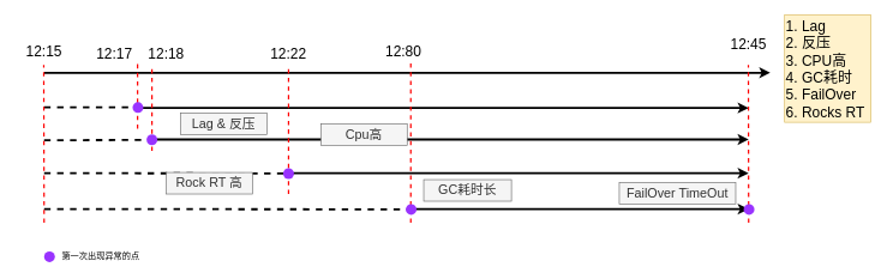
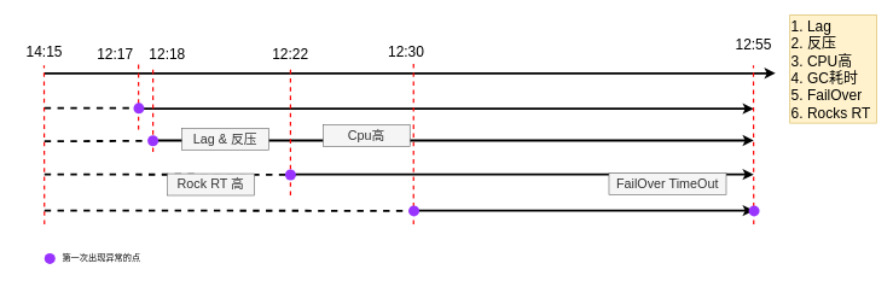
  <mxCell id="0" />
  <mxCell id="1" parent="0" />
  <mxCell id="2" value="" style="endArrow=none;dashed=1;html=1;strokeWidth=3;" edge="1" parent="1"><mxGeometry width="50" height="50" relative="1" as="geometry"><mxPoint x="60" y="291" as="sourcePoint" /><mxPoint x="573.75" y="291.41" as="targetPoint" /></mxGeometry></mxCell>
  <mxCell id="3" value="" style="endArrow=none;dashed=1;html=1;strokeWidth=3;" edge="1" parent="1"><mxGeometry width="50" height="50" relative="1" as="geometry"><mxPoint x="60" y="241" as="sourcePoint" /><mxPoint x="407.5" y="241.33" as="targetPoint" /></mxGeometry></mxCell>
  <mxCell id="4" value="" style="endArrow=none;dashed=1;html=1;strokeWidth=3;" edge="1" parent="1"><mxGeometry width="50" height="50" relative="1" as="geometry"><mxPoint x="60" y="195" as="sourcePoint" /><mxPoint x="217.5" y="194.66" as="targetPoint" /></mxGeometry></mxCell>
  <mxCell id="5" value="" style="endArrow=none;dashed=1;html=1;strokeWidth=3;" edge="1" parent="1"><mxGeometry width="50" height="50" relative="1" as="geometry"><mxPoint x="60" y="149" as="sourcePoint" /><mxPoint x="195" y="149.33" as="targetPoint" /></mxGeometry></mxCell>
  <mxCell id="6" value="" style="endArrow=classic;html=1;strokeWidth=3;" edge="1" parent="1"><mxGeometry width="50" height="50" relative="1" as="geometry"><mxPoint x="60" y="101" as="sourcePoint" /><mxPoint x="1070" y="101" as="targetPoint" /></mxGeometry></mxCell>
- <mxCell id="7" value="&lt;font style=&quot;font-size: 20px&quot;&gt;12:15&lt;/font&gt;" style="text;html=1;strokeColor=none;fillColor=none;align=center;verticalAlign=middle;whiteSpace=wrap;rounded=0;" vertex="1" parent="1"><mxGeometry x="20" y="60" width="80" height="20" as="geometry" /></mxCell>
- <mxCell id="8" value="&lt;font style=&quot;font-size: 20px&quot;&gt;12:45&lt;/font&gt;" style="text;html=1;strokeColor=none;fillColor=none;align=center;verticalAlign=middle;whiteSpace=wrap;rounded=0;" vertex="1" parent="1"><mxGeometry x="1000" y="50" width="80" height="20" as="geometry" /></mxCell>
+ <mxCell id="7" value="&lt;font style=&quot;font-size: 20px&quot;&gt;14:15&lt;/font&gt;" style="text;html=1;strokeColor=none;fillColor=none;align=center;verticalAlign=middle;whiteSpace=wrap;rounded=0;" vertex="1" parent="1"><mxGeometry x="20" y="60" width="80" height="20" as="geometry" /></mxCell>
+ <mxCell id="8" value="&lt;font style=&quot;font-size: 20px&quot;&gt;12:55&lt;/font&gt;" style="text;html=1;strokeColor=none;fillColor=none;align=center;verticalAlign=middle;whiteSpace=wrap;rounded=0;" vertex="1" parent="1"><mxGeometry x="1000" y="50" width="80" height="20" as="geometry" /></mxCell>
  <mxCell id="9" value="&lt;div&gt;&lt;span style=&quot;font-size: 20px&quot;&gt;1. Lag&lt;/span&gt;&lt;/div&gt;&lt;span style=&quot;font-size: 20px&quot;&gt;&lt;div&gt;&lt;span&gt;2. 反压&lt;/span&gt;&lt;/div&gt;&lt;div&gt;&lt;span&gt;3. CPU高&lt;/span&gt;&lt;/div&gt;&lt;div&gt;&lt;span&gt;4. GC耗时&lt;/span&gt;&lt;/div&gt;&lt;div&gt;&lt;span&gt;5. FailOver&lt;/span&gt;&lt;/div&gt;&lt;div&gt;&lt;span&gt;6. Rocks RT&lt;/span&gt;&lt;/div&gt;&lt;/span&gt;" style="text;html=1;strokeColor=#d6b656;fillColor=#fff2cc;align=left;verticalAlign=middle;whiteSpace=wrap;rounded=0;" vertex="1" parent="1"><mxGeometry x="1090" y="20" width="120" height="150" as="geometry" /></mxCell>
  <mxCell id="10" value="" style="endArrow=classic;html=1;strokeWidth=3;" edge="1" parent="1"><mxGeometry width="50" height="50" relative="1" as="geometry"><mxPoint x="190" y="150" as="sourcePoint" /><mxPoint x="1040" y="150" as="targetPoint" /></mxGeometry></mxCell>
  <mxCell id="11" value="" style="endArrow=none;dashed=1;html=1;strokeColor=#FF0000;strokeWidth=2;" edge="1" parent="1"><mxGeometry width="50" height="50" relative="1" as="geometry"><mxPoint x="60" y="310" as="sourcePoint" /><mxPoint x="59.5" y="90" as="targetPoint" /></mxGeometry></mxCell>
  <mxCell id="12" value="" style="endArrow=none;dashed=1;html=1;strokeColor=#FF0000;strokeWidth=2;" edge="1" parent="1"><mxGeometry width="50" height="50" relative="1" as="geometry"><mxPoint x="190" y="179" as="sourcePoint" /><mxPoint x="190" y="89" as="targetPoint" /></mxGeometry></mxCell>
  <mxCell id="13" value="&lt;font style=&quot;font-size: 18px&quot;&gt;Rock RT 高&lt;/font&gt;" style="text;html=1;strokeColor=#666666;fillColor=#f5f5f5;align=center;verticalAlign=middle;whiteSpace=wrap;rounded=0;fontColor=#333333;" vertex="1" parent="1"><mxGeometry x="230" y="240" width="120" height="30" as="geometry" /></mxCell>
  <mxCell id="14" value="" style="endArrow=none;dashed=1;html=1;strokeColor=#FF0000;strokeWidth=2;" edge="1" parent="1"><mxGeometry width="50" height="50" relative="1" as="geometry"><mxPoint x="210" y="210" as="sourcePoint" /><mxPoint x="210" y="90" as="targetPoint" /></mxGeometry></mxCell>
  <mxCell id="15" value="&lt;font style=&quot;font-size: 20px&quot;&gt;12:17&lt;/font&gt;" style="text;html=1;strokeColor=none;fillColor=none;align=center;verticalAlign=middle;whiteSpace=wrap;rounded=0;" vertex="1" parent="1"><mxGeometry x="118" y="64" width="80" height="20" as="geometry" /></mxCell>
  <mxCell id="16" value="&lt;font style=&quot;font-size: 20px&quot;&gt;12:18&lt;/font&gt;" style="text;html=1;strokeColor=none;fillColor=none;align=center;verticalAlign=middle;whiteSpace=wrap;rounded=0;" vertex="1" parent="1"><mxGeometry x="190" y="64" width="80" height="20" as="geometry" /></mxCell>
  <mxCell id="17" value="" style="ellipse;whiteSpace=wrap;html=1;aspect=fixed;strokeColor=none;fillColor=#9933FF;" vertex="1" parent="1"><mxGeometry x="183" y="142" width="15" height="15" as="geometry" /></mxCell>
  <mxCell id="18" value="" style="endArrow=none;dashed=1;html=1;strokeColor=#FF0000;strokeWidth=2;" edge="1" parent="1"><mxGeometry width="50" height="50" relative="1" as="geometry"><mxPoint x="1040" y="310" as="sourcePoint" /><mxPoint x="1039.58" y="90" as="targetPoint" /></mxGeometry></mxCell>
  <mxCell id="19" value="" style="endArrow=classic;html=1;strokeWidth=3;" edge="1" parent="1"><mxGeometry width="50" height="50" relative="1" as="geometry"><mxPoint x="210" y="194" as="sourcePoint" /><mxPoint x="1040" y="194" as="targetPoint" /></mxGeometry></mxCell>
  <mxCell id="20" value="" style="ellipse;whiteSpace=wrap;html=1;aspect=fixed;strokeColor=none;fillColor=#9933FF;" vertex="1" parent="1"><mxGeometry x="202.5" y="187" width="15" height="15" as="geometry" /></mxCell>
- <mxCell id="21" value="&lt;font style=&quot;font-size: 18px&quot;&gt;Lag &amp;amp; 反压&lt;/font&gt;" style="text;html=1;strokeColor=#666666;fillColor=#f5f5f5;align=center;verticalAlign=middle;whiteSpace=wrap;rounded=0;fontColor=#333333;" vertex="1" parent="1"><mxGeometry x="250" y="157" width="120" height="30" as="geometry" /></mxCell>
+ <mxCell id="21" value="&lt;font style=&quot;font-size: 18px&quot;&gt;Lag &amp;amp; 反压&lt;/font&gt;" style="text;html=1;strokeColor=#666666;fillColor=#f5f5f5;align=center;verticalAlign=middle;whiteSpace=wrap;rounded=0;fontColor=#333333;" vertex="1" parent="1"><mxGeometry x="250" y="177" width="120" height="30" as="geometry" /></mxCell>
  <mxCell id="22" value="" style="endArrow=none;dashed=1;html=1;strokeColor=#FF0000;strokeWidth=2;" edge="1" parent="1" source="26"><mxGeometry width="50" height="50" relative="1" as="geometry"><mxPoint x="400" y="270" as="sourcePoint" /><mxPoint x="400" y="90" as="targetPoint" /></mxGeometry></mxCell>
  <mxCell id="23" value="&lt;font style=&quot;font-size: 20px&quot;&gt;12:22&lt;/font&gt;" style="text;html=1;strokeColor=none;fillColor=none;align=center;verticalAlign=middle;whiteSpace=wrap;rounded=0;" vertex="1" parent="1"><mxGeometry x="360" y="64" width="80" height="20" as="geometry" /></mxCell>
  <mxCell id="24" value="" style="endArrow=classic;html=1;strokeWidth=3;" edge="1" parent="1"><mxGeometry width="50" height="50" relative="1" as="geometry"><mxPoint x="400" y="241" as="sourcePoint" /><mxPoint x="1040" y="241" as="targetPoint" /></mxGeometry></mxCell>
  <mxCell id="25" value="&lt;span style=&quot;font-size: 18px&quot;&gt;Cpu高&lt;/span&gt;" style="text;html=1;strokeColor=#666666;fillColor=#f5f5f5;align=center;verticalAlign=middle;whiteSpace=wrap;rounded=0;fontColor=#333333;" vertex="1" parent="1"><mxGeometry x="445" y="172" width="120" height="30" as="geometry" /></mxCell>
  <mxCell id="26" value="" style="ellipse;whiteSpace=wrap;html=1;aspect=fixed;strokeColor=none;fillColor=#9933FF;" vertex="1" parent="1"><mxGeometry x="392.5" y="234" width="15" height="15" as="geometry" /></mxCell>
  <mxCell id="27" value="" style="endArrow=none;dashed=1;html=1;strokeColor=#FF0000;strokeWidth=2;" edge="1" parent="1" target="26"><mxGeometry width="50" height="50" relative="1" as="geometry"><mxPoint x="400" y="270" as="sourcePoint" /><mxPoint x="400" y="90" as="targetPoint" /></mxGeometry></mxCell>
  <mxCell id="28" value="" style="endArrow=none;dashed=1;html=1;strokeColor=#FF0000;strokeWidth=2;" edge="1" parent="1"><mxGeometry width="50" height="50" relative="1" as="geometry"><mxPoint x="570" y="310" as="sourcePoint" /><mxPoint x="570" y="88" as="targetPoint" /></mxGeometry></mxCell>
  <mxCell id="29" value="" style="endArrow=classic;html=1;strokeWidth=3;" edge="1" parent="1"><mxGeometry width="50" height="50" relative="1" as="geometry"><mxPoint x="570" y="291" as="sourcePoint" /><mxPoint x="1040" y="291" as="targetPoint" /></mxGeometry></mxCell>
- <mxCell id="30" value="&lt;span style=&quot;font-size: 18px&quot;&gt;GC耗时长&lt;/span&gt;" style="text;html=1;strokeColor=#666666;fillColor=#f5f5f5;align=center;verticalAlign=middle;whiteSpace=wrap;rounded=0;fontColor=#333333;" vertex="1" parent="1"><mxGeometry x="588" y="250" width="122" height="30" as="geometry" /></mxCell>
  <mxCell id="31" value="" style="ellipse;whiteSpace=wrap;html=1;aspect=fixed;strokeColor=none;fillColor=#9933FF;" vertex="1" parent="1"><mxGeometry x="563" y="284" width="15" height="15" as="geometry" /></mxCell>
  <mxCell id="32" value="" style="ellipse;whiteSpace=wrap;html=1;aspect=fixed;strokeColor=none;fillColor=#9933FF;" vertex="1" parent="1"><mxGeometry x="1033" y="284" width="15" height="15" as="geometry" /></mxCell>
- <mxCell id="33" value="&lt;span style=&quot;font-size: 18px&quot;&gt;FailOver TimeOut&lt;/span&gt;" style="text;html=1;strokeColor=#666666;fillColor=#f5f5f5;align=center;verticalAlign=middle;whiteSpace=wrap;rounded=0;fontColor=#333333;" vertex="1" parent="1"><mxGeometry x="860" y="254" width="162" height="30" as="geometry" /></mxCell>
- <mxCell id="34" value="&lt;font style=&quot;font-size: 20px&quot;&gt;12:80&lt;/font&gt;" style="text;html=1;strokeColor=none;fillColor=none;align=center;verticalAlign=middle;whiteSpace=wrap;rounded=0;" vertex="1" parent="1"><mxGeometry x="520" y="60" width="80" height="20" as="geometry" /></mxCell>
+ <mxCell id="33" value="&lt;span style=&quot;font-size: 18px&quot;&gt;FailOver TimeOut&lt;/span&gt;" style="text;html=1;strokeColor=#666666;fillColor=#f5f5f5;align=center;verticalAlign=middle;whiteSpace=wrap;rounded=0;fontColor=#333333;" vertex="1" parent="1"><mxGeometry x="840" y="239" width="162" height="30" as="geometry" /></mxCell>
+ <mxCell id="34" value="&lt;font style=&quot;font-size: 20px&quot;&gt;12:30&lt;/font&gt;" style="text;html=1;strokeColor=none;fillColor=none;align=center;verticalAlign=middle;whiteSpace=wrap;rounded=0;" vertex="1" parent="1"><mxGeometry x="520" y="60" width="80" height="20" as="geometry" /></mxCell>
  <mxCell id="35" value="" style="ellipse;whiteSpace=wrap;html=1;aspect=fixed;strokeColor=none;fillColor=#9933FF;" vertex="1" parent="1"><mxGeometry x="60" y="350" width="15" height="15" as="geometry" /></mxCell>
  <mxCell id="36" value="第一次出现异常的点" style="text;html=1;strokeColor=none;fillColor=none;align=center;verticalAlign=middle;whiteSpace=wrap;rounded=0;strokeWidth=2;" vertex="1" parent="1"><mxGeometry x="64" y="347" width="150" height="20" as="geometry" /></mxCell>
